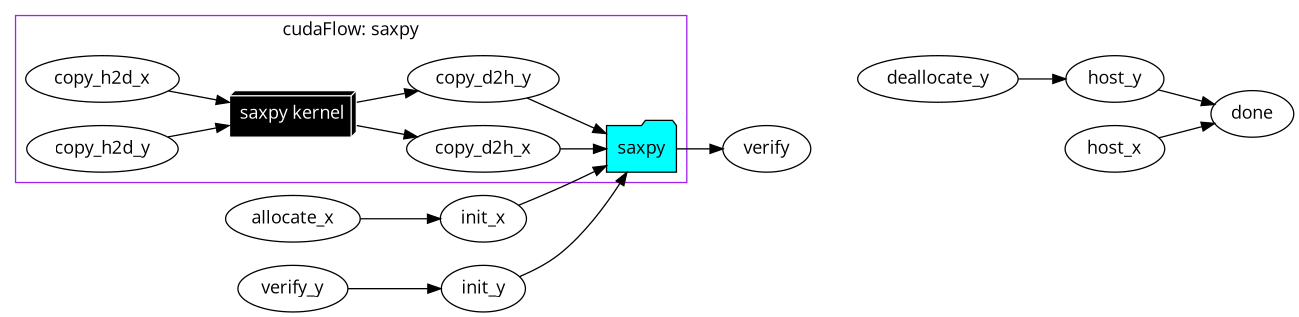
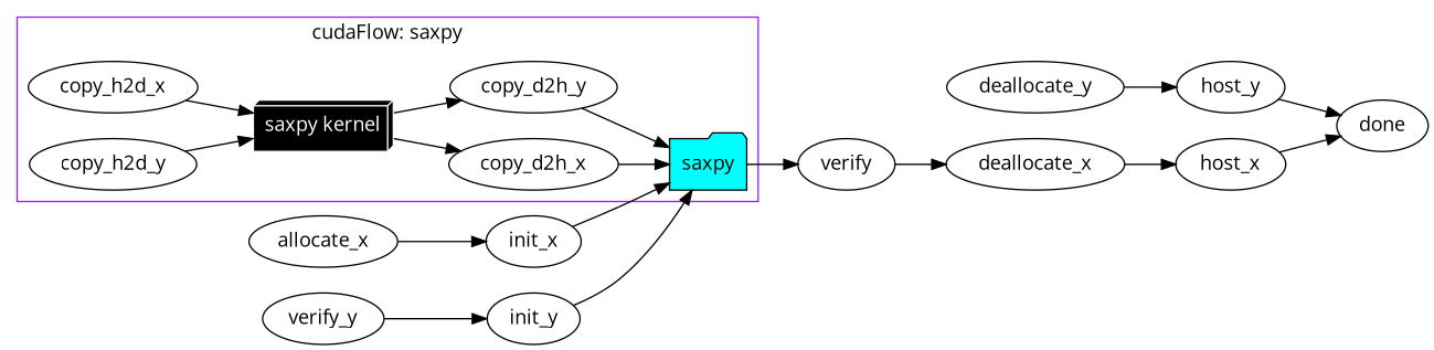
  digraph {
    fontname="Open Sans"
    rankdir=LR
    node [fontname="Open Sans"]
    edge [fontname="Open Sans"]
    n1 [fillcolor=cyan label=saxpy shape=folder style=filled]
    n2 [label=copy_h2d_x]
    n3 [color=white fillcolor=black fontcolor=white label="saxpy kernel" shape=box3d style=filled]
    n4 [label=copy_d2h_x]
    n5 [label=copy_d2h_y]
    n6 [label=copy_h2d_y]
    n7 [label=verify]
    n8 [label=allocate_x]
    init_x
+   n10 [label=deallocate_x]
    n11 [label=verify_y]
    init_y
    host_x
    n14 [label=deallocate_y]
    host_y
    done
    subgraph cluster_1 {
      color=purple
      label="cudaFlow: saxpy"
      n1
      n2
      n3
      n4
      n5
      n6
    }
    n1 -> n7
    n2 -> n3
    n3 -> n4
    n3 -> n5
    n4 -> n1
    n5 -> n1
    n6 -> n3
+   n7 -> n10
    n8 -> init_x
    init_x -> n1
+   n10 -> host_x
    n11 -> init_y
    init_y -> n1
    host_x -> done
    n14 -> host_y
    host_y -> done
  }
